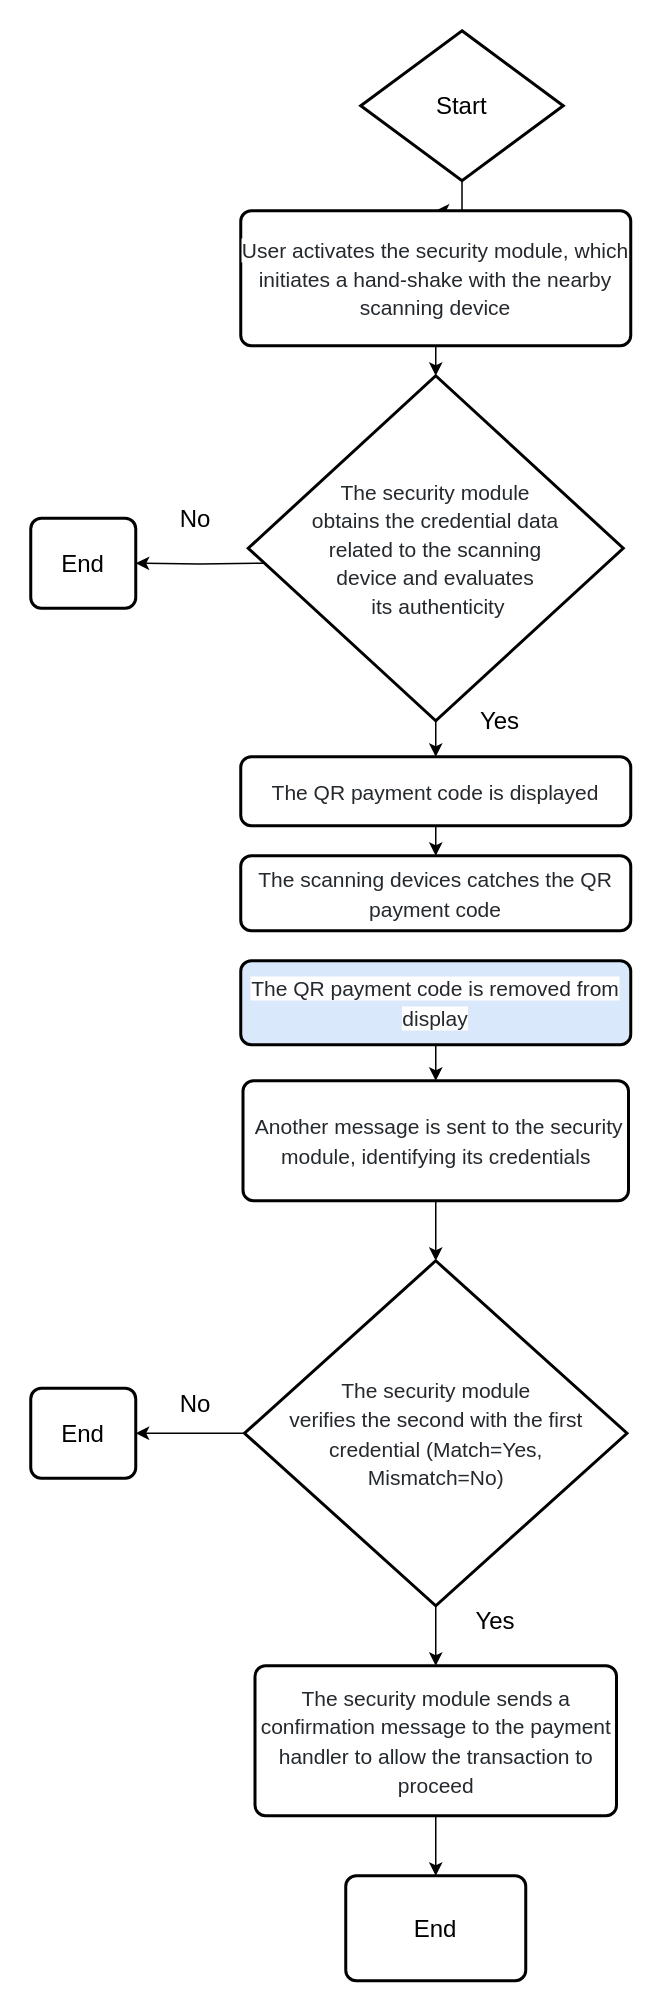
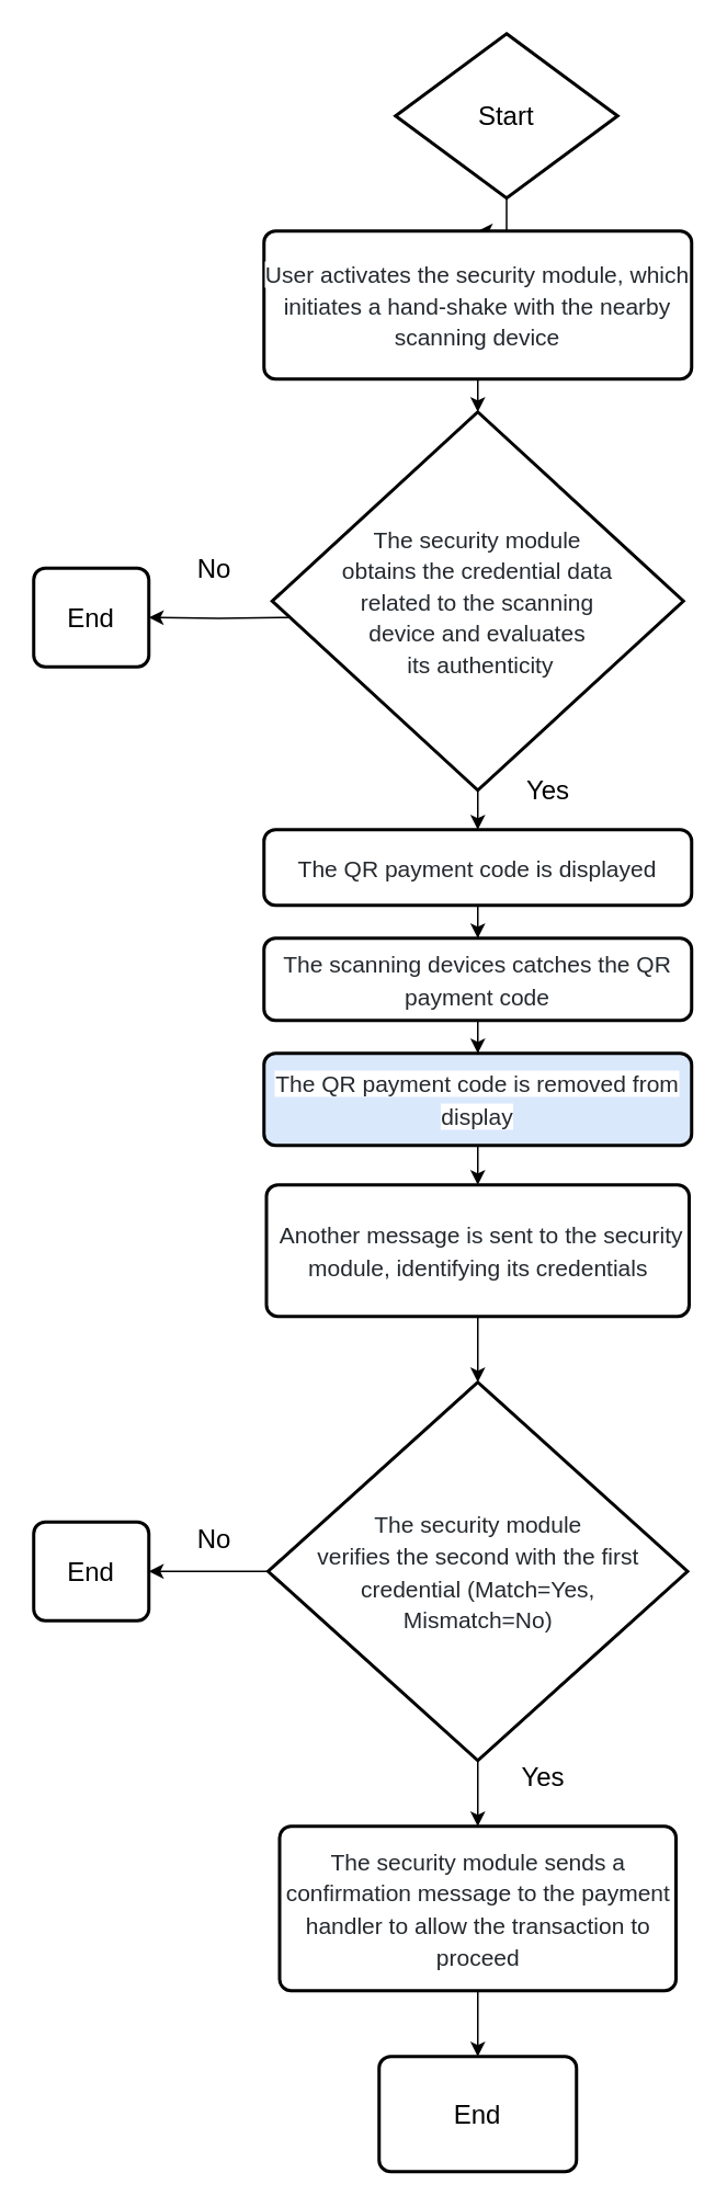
  <mxCell id="0" />
  <mxCell id="1" parent="0" />
  <mxCell id="2" value="" style="edgeStyle=orthogonalEdgeStyle;rounded=0;orthogonalLoop=1;jettySize=auto;html=1;fontSize=16;" edge="1" parent="1" source="3" target="5"><mxGeometry relative="1" as="geometry" /></mxCell>
  <mxCell id="3" value="Start" style="strokeWidth=2;html=1;shape=mxgraph.flowchart.decision;whiteSpace=wrap;fontSize=16;" vertex="1" parent="1"><mxGeometry x="240" y="20" width="135" height="100" as="geometry" /></mxCell>
  <mxCell id="4" value="" style="edgeStyle=orthogonalEdgeStyle;rounded=0;orthogonalLoop=1;jettySize=auto;html=1;fontSize=16;" edge="1" parent="1" source="5"><mxGeometry relative="1" as="geometry"><mxPoint x="290" y="250" as="targetPoint" /></mxGeometry></mxCell>
  <mxCell id="5" value="&lt;span style=&quot;color: rgb(36 , 41 , 46) ; font-size: 14px ; text-align: left ; white-space: normal ; background-color: rgb(255 , 255 , 255)&quot;&gt;User activates the security module, which initiates a hand-shake with the nearby scanning device&lt;/span&gt;" style="rounded=1;whiteSpace=wrap;html=1;absoluteArcSize=1;arcSize=14;strokeWidth=2;fontSize=16;direction=south;" vertex="1" parent="1"><mxGeometry x="160" y="140" width="260" height="90" as="geometry" /></mxCell>
  <mxCell id="6" value="" style="edgeStyle=orthogonalEdgeStyle;rounded=0;orthogonalLoop=1;jettySize=auto;html=1;fontSize=16;exitX=0.5;exitY=1;exitDx=0;exitDy=0;exitPerimeter=0;" edge="1" parent="1" source="11" target="8"><mxGeometry relative="1" as="geometry"><mxPoint x="290" y="490" as="sourcePoint" /></mxGeometry></mxCell>
  <mxCell id="7" value="" style="edgeStyle=orthogonalEdgeStyle;rounded=0;orthogonalLoop=1;jettySize=auto;html=1;fontSize=16;" edge="1" parent="1" source="8" target="10"><mxGeometry relative="1" as="geometry" /></mxCell>
  <mxCell id="8" value="&lt;span style=&quot;color: rgb(36 , 41 , 46) ; font-family: , &amp;#34;blinkmacsystemfont&amp;#34; , &amp;#34;segoe ui&amp;#34; , &amp;#34;helvetica&amp;#34; , &amp;#34;arial&amp;#34; , sans-serif , &amp;#34;apple color emoji&amp;#34; , &amp;#34;segoe ui emoji&amp;#34; , &amp;#34;segoe ui symbol&amp;#34; ; font-size: 14px ; text-align: left ; white-space: normal ; background-color: rgb(255 , 255 , 255)&quot;&gt;The QR payment code is displayed&lt;/span&gt;" style="rounded=1;whiteSpace=wrap;html=1;absoluteArcSize=1;arcSize=14;strokeWidth=2;fontSize=16;" vertex="1" parent="1"><mxGeometry x="160" y="504" width="260" height="46" as="geometry" /></mxCell>
+ <mxCell id="9" value="" style="edgeStyle=orthogonalEdgeStyle;rounded=0;orthogonalLoop=1;jettySize=auto;html=1;fontSize=16;" edge="1" parent="1" source="10" target="16"><mxGeometry relative="1" as="geometry" /></mxCell>
  <mxCell id="10" value="&lt;span style=&quot;color: rgb(36 , 41 , 46) ; font-family: , &amp;#34;blinkmacsystemfont&amp;#34; , &amp;#34;segoe ui&amp;#34; , &amp;#34;helvetica&amp;#34; , &amp;#34;arial&amp;#34; , sans-serif , &amp;#34;apple color emoji&amp;#34; , &amp;#34;segoe ui emoji&amp;#34; , &amp;#34;segoe ui symbol&amp;#34; ; font-size: 14px ; text-align: left ; white-space: normal ; background-color: rgb(255 , 255 , 255)&quot;&gt;The scanning devices catches the QR payment code&lt;/span&gt;" style="rounded=1;whiteSpace=wrap;html=1;absoluteArcSize=1;arcSize=14;strokeWidth=2;fontSize=16;" vertex="1" parent="1"><mxGeometry x="160" y="570" width="260" height="50" as="geometry" /></mxCell>
  <mxCell id="11" value="&lt;span style=&quot;color: rgb(36 , 41 , 46) ; font-size: 14px ; text-align: left ; white-space: normal ; background-color: rgb(255 , 255 , 255)&quot;&gt;The security module &lt;br&gt;obtains the credential data &lt;br&gt;related to the scanning &lt;br&gt;device and evaluates&lt;br&gt;&amp;nbsp;its authenticity&lt;/span&gt;" style="strokeWidth=2;html=1;shape=mxgraph.flowchart.decision;whiteSpace=wrap;fontSize=16;" vertex="1" parent="1"><mxGeometry x="165" y="250" width="250" height="230" as="geometry" /></mxCell>
  <mxCell id="12" value="End" style="rounded=1;whiteSpace=wrap;html=1;absoluteArcSize=1;arcSize=14;strokeWidth=2;fontSize=16;" vertex="1" parent="1"><mxGeometry x="20" y="925" width="70" height="60" as="geometry" /></mxCell>
  <mxCell id="13" value="No" style="text;html=1;strokeColor=none;fillColor=none;align=center;verticalAlign=middle;whiteSpace=wrap;rounded=0;fontSize=16;" vertex="1" parent="1"><mxGeometry x="110" y="335" width="40" height="20" as="geometry" /></mxCell>
  <mxCell id="14" value="Yes" style="text;html=1;strokeColor=none;fillColor=none;align=center;verticalAlign=middle;whiteSpace=wrap;rounded=0;fontSize=16;" vertex="1" parent="1"><mxGeometry x="313" y="470" width="40" height="20" as="geometry" /></mxCell>
  <mxCell id="15" value="" style="edgeStyle=orthogonalEdgeStyle;rounded=0;orthogonalLoop=1;jettySize=auto;html=1;fontSize=16;" edge="1" parent="1" source="16" target="24"><mxGeometry relative="1" as="geometry" /></mxCell>
  <mxCell id="16" value="&lt;span style=&quot;color: rgb(36 , 41 , 46) ; font-family: , &amp;#34;blinkmacsystemfont&amp;#34; , &amp;#34;segoe ui&amp;#34; , &amp;#34;helvetica&amp;#34; , &amp;#34;arial&amp;#34; , sans-serif , &amp;#34;apple color emoji&amp;#34; , &amp;#34;segoe ui emoji&amp;#34; , &amp;#34;segoe ui symbol&amp;#34; ; font-size: 14px ; text-align: left ; white-space: normal ; background-color: rgb(255 , 255 , 255)&quot;&gt;The QR payment code is removed from display&lt;/span&gt;" style="rounded=1;whiteSpace=wrap;html=1;absoluteArcSize=1;arcSize=14;strokeWidth=2;fontSize=16;fillColor=#dae8fc;" vertex="1" parent="1"><mxGeometry x="160" y="640" width="260" height="56" as="geometry" /></mxCell>
  <mxCell id="17" value="" style="edgeStyle=orthogonalEdgeStyle;rounded=0;orthogonalLoop=1;jettySize=auto;html=1;fontSize=16;" edge="1" parent="1" source="19" target="12"><mxGeometry relative="1" as="geometry" /></mxCell>
  <mxCell id="18" value="" style="edgeStyle=orthogonalEdgeStyle;rounded=0;orthogonalLoop=1;jettySize=auto;html=1;fontSize=16;" edge="1" parent="1" source="19" target="26"><mxGeometry relative="1" as="geometry" /></mxCell>
  <mxCell id="19" value="&lt;span style=&quot;color: rgb(36 , 41 , 46) ; font-family: , &amp;#34;blinkmacsystemfont&amp;#34; , &amp;#34;segoe ui&amp;#34; , &amp;#34;helvetica&amp;#34; , &amp;#34;arial&amp;#34; , sans-serif , &amp;#34;apple color emoji&amp;#34; , &amp;#34;segoe ui emoji&amp;#34; , &amp;#34;segoe ui symbol&amp;#34; ; font-size: 14px ; text-align: left ; background-color: rgb(255 , 255 , 255)&quot;&gt;The security module &lt;br&gt;verifies the second with the first credential (Match=Yes, &lt;br&gt;Mismatch=No)&lt;/span&gt;" style="strokeWidth=2;html=1;shape=mxgraph.flowchart.decision;whiteSpace=wrap;fontSize=16;" vertex="1" parent="1"><mxGeometry x="162.5" y="840" width="255" height="230" as="geometry" /></mxCell>
  <mxCell id="20" value="" style="edgeStyle=orthogonalEdgeStyle;rounded=0;orthogonalLoop=1;jettySize=auto;html=1;fontSize=16;entryX=1;entryY=0.5;entryDx=0;entryDy=0;" edge="1" parent="1" target="21"><mxGeometry relative="1" as="geometry"><mxPoint x="175" y="375" as="sourcePoint" /><mxPoint x="95" y="375" as="targetPoint" /></mxGeometry></mxCell>
  <mxCell id="21" value="End" style="rounded=1;whiteSpace=wrap;html=1;absoluteArcSize=1;arcSize=14;strokeWidth=2;fontSize=16;" vertex="1" parent="1"><mxGeometry x="20" y="345" width="70" height="60" as="geometry" /></mxCell>
  <mxCell id="22" value="No" style="text;html=1;strokeColor=none;fillColor=none;align=center;verticalAlign=middle;whiteSpace=wrap;rounded=0;fontSize=16;" vertex="1" parent="1"><mxGeometry x="110" y="925" width="40" height="20" as="geometry" /></mxCell>
  <mxCell id="23" value="" style="edgeStyle=orthogonalEdgeStyle;rounded=0;orthogonalLoop=1;jettySize=auto;html=1;fontSize=16;" edge="1" parent="1" source="24" target="19"><mxGeometry relative="1" as="geometry" /></mxCell>
  <mxCell id="24" value="&lt;span style=&quot;color: rgb(36 , 41 , 46) ; font-size: 14px ; text-align: left ; white-space: normal ; background-color: rgb(255 , 255 , 255)&quot;&gt;&amp;nbsp;Another message&amp;nbsp;&lt;/span&gt;&lt;span style=&quot;color: rgb(36 , 41 , 46) ; font-size: 14px ; text-align: left ; white-space: normal ; background-color: rgb(255 , 255 , 255)&quot;&gt;is sent&amp;nbsp;&lt;/span&gt;&lt;span style=&quot;color: rgb(36 , 41 , 46) ; font-size: 14px ; text-align: left ; white-space: normal ; background-color: rgb(255 , 255 , 255)&quot;&gt;to the security module,&amp;nbsp;&lt;/span&gt;&lt;span style=&quot;color: rgb(36 , 41 , 46) ; font-size: 14px ; text-align: left ; white-space: normal ; background-color: rgb(255 , 255 , 255)&quot;&gt;identifying its&amp;nbsp;&lt;/span&gt;&lt;span style=&quot;color: rgb(36 , 41 , 46) ; font-size: 14px ; text-align: left ; white-space: normal ; background-color: rgb(255 , 255 , 255)&quot;&gt;credentials&lt;/span&gt;" style="rounded=1;whiteSpace=wrap;html=1;absoluteArcSize=1;arcSize=14;strokeWidth=2;fontSize=16;" vertex="1" parent="1"><mxGeometry x="161.5" y="720" width="257" height="80" as="geometry" /></mxCell>
  <mxCell id="25" value="" style="edgeStyle=orthogonalEdgeStyle;rounded=0;orthogonalLoop=1;jettySize=auto;html=1;fontSize=16;" edge="1" parent="1" source="26" target="27"><mxGeometry relative="1" as="geometry" /></mxCell>
  <mxCell id="26" value="&lt;span style=&quot;color: rgb(36 , 41 , 46) ; font-family: , &amp;#34;blinkmacsystemfont&amp;#34; , &amp;#34;segoe ui&amp;#34; , &amp;#34;helvetica&amp;#34; , &amp;#34;arial&amp;#34; , sans-serif , &amp;#34;apple color emoji&amp;#34; , &amp;#34;segoe ui emoji&amp;#34; , &amp;#34;segoe ui symbol&amp;#34; ; font-size: 14px ; text-align: left ; white-space: normal ; background-color: rgb(255 , 255 , 255)&quot;&gt;The security module sends a confirmation message to the payment handler to allow the transaction to proceed&lt;/span&gt;" style="rounded=1;whiteSpace=wrap;html=1;absoluteArcSize=1;arcSize=14;strokeWidth=2;fontSize=16;" vertex="1" parent="1"><mxGeometry x="169.5" y="1110" width="241" height="100" as="geometry" /></mxCell>
  <mxCell id="27" value="End" style="rounded=1;whiteSpace=wrap;html=1;absoluteArcSize=1;arcSize=14;strokeWidth=2;fontSize=16;" vertex="1" parent="1"><mxGeometry x="230" y="1250" width="120" height="70" as="geometry" /></mxCell>
  <mxCell id="28" value="Yes" style="text;html=1;strokeColor=none;fillColor=none;align=center;verticalAlign=middle;whiteSpace=wrap;rounded=0;fontSize=16;" vertex="1" parent="1"><mxGeometry x="310" y="1070" width="40" height="20" as="geometry" /></mxCell>
